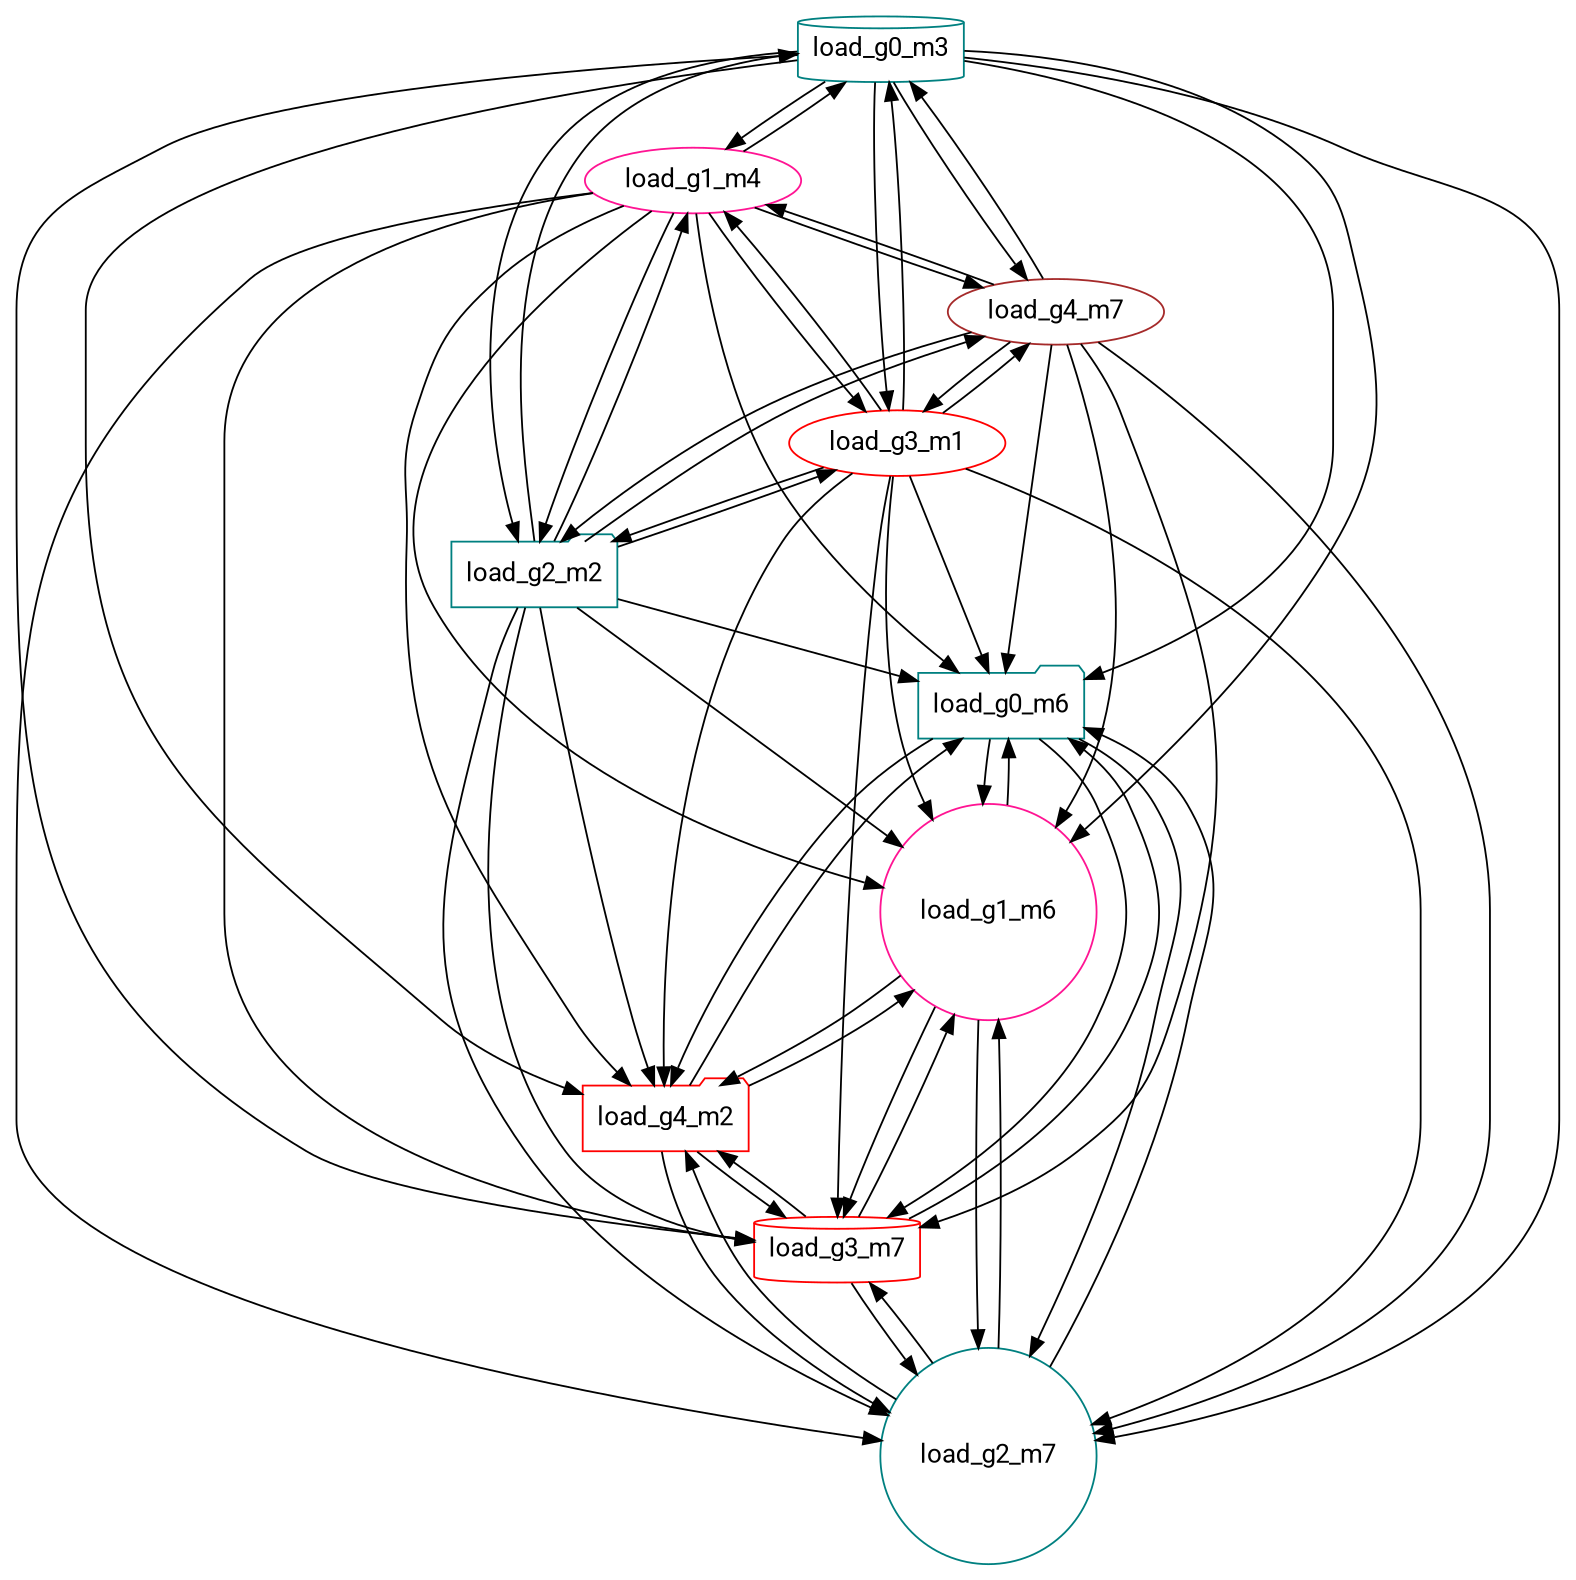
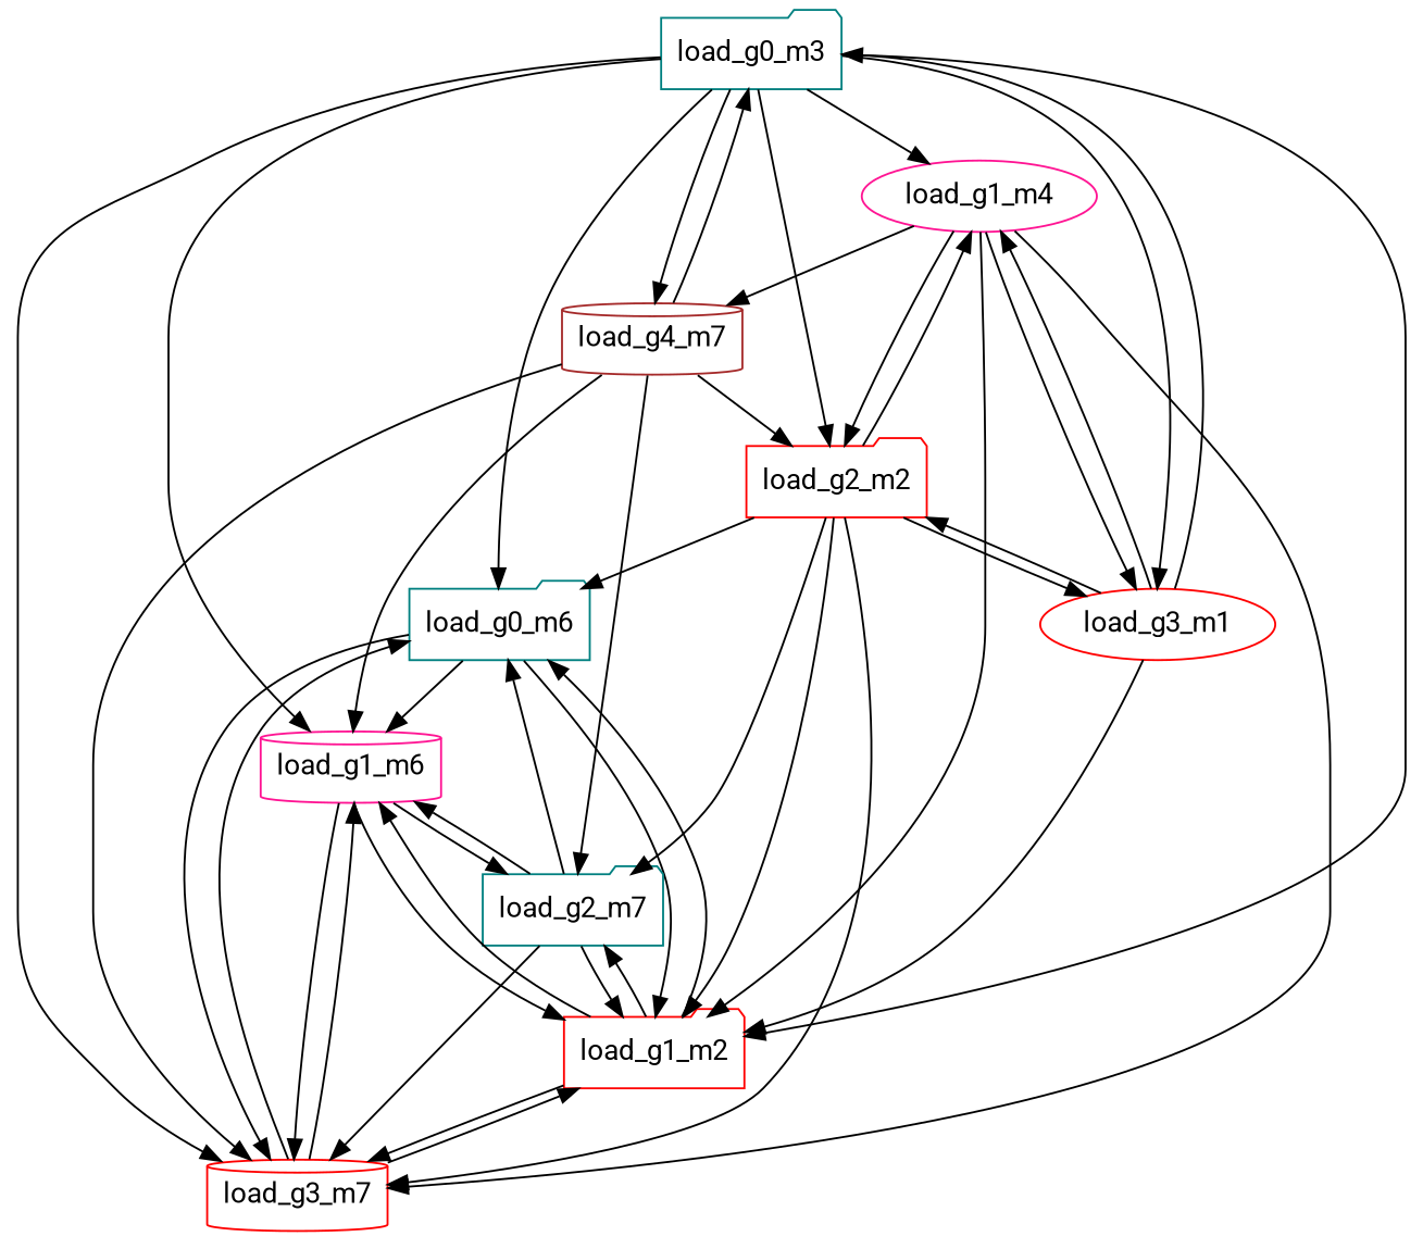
  digraph {
    fontname=Roboto
    node [color=teal fontname=Roboto shape=folder]
    edge [fontname=Roboto]
    load_g0_m6
-   load_g0_m3 [shape=cylinder]
+   load_g0_m3
    load_g1_m4 [color=deeppink shape=ellipse]
-   load_g1_m6 [color=deeppink shape=circle]
-   load_g2_m2
-   load_g2_m7 [shape=circle]
+   load_g1_m6 [color=deeppink shape=cylinder]
+   load_g2_m2 [color=red]
+   load_g2_m7
    load_g3_m1 [color=red shape=ellipse]
    load_g3_m7 [color=red shape=cylinder]
-   load_g4_m2 [color=red]
-   load_g4_m7 [color=brown shape=ellipse]
+   load_g4_m2 [color=red label=load_g1_m2]
+   load_g4_m7 [color=brown shape=cylinder]
    load_g0_m6 -> load_g1_m6
-   load_g0_m6 -> load_g2_m7
    load_g0_m6 -> load_g3_m7
    load_g0_m6 -> load_g4_m2
    load_g0_m3 -> load_g0_m6
    load_g0_m3 -> load_g1_m4
    load_g0_m3 -> load_g1_m6
    load_g0_m3 -> load_g2_m2
-   load_g0_m3 -> load_g2_m7
    load_g0_m3 -> load_g3_m1
    load_g0_m3 -> load_g3_m7
    load_g0_m3 -> load_g4_m2
    load_g0_m3 -> load_g4_m7
-   load_g1_m4 -> load_g0_m6
-   load_g1_m4 -> load_g0_m3
-   load_g1_m4 -> load_g1_m6
    load_g1_m4 -> load_g2_m2
-   load_g1_m4 -> load_g2_m7
    load_g1_m4 -> load_g3_m1
    load_g1_m4 -> load_g3_m7
    load_g1_m4 -> load_g4_m2
    load_g1_m4 -> load_g4_m7
-   load_g1_m6 -> load_g0_m6
    load_g1_m6 -> load_g2_m7
    load_g1_m6 -> load_g3_m7
    load_g1_m6 -> load_g4_m2
    load_g2_m2 -> load_g0_m6
-   load_g2_m2 -> load_g0_m3
    load_g2_m2 -> load_g1_m4
-   load_g2_m2 -> load_g1_m6
    load_g2_m2 -> load_g2_m7
    load_g2_m2 -> load_g3_m1
    load_g2_m2 -> load_g3_m7
    load_g2_m2 -> load_g4_m2
-   load_g2_m2 -> load_g4_m7
    load_g2_m7 -> load_g0_m6
    load_g2_m7 -> load_g1_m6
    load_g2_m7 -> load_g3_m7
    load_g2_m7 -> load_g4_m2
-   load_g3_m1 -> load_g0_m6
    load_g3_m1 -> load_g0_m3
    load_g3_m1 -> load_g1_m4
-   load_g3_m1 -> load_g1_m6
    load_g3_m1 -> load_g2_m2
-   load_g3_m1 -> load_g2_m7
-   load_g3_m1 -> load_g3_m7
    load_g3_m1 -> load_g4_m2
-   load_g3_m1 -> load_g4_m7
    load_g3_m7 -> load_g0_m6
    load_g3_m7 -> load_g1_m6
-   load_g3_m7 -> load_g2_m7
    load_g3_m7 -> load_g4_m2
    load_g4_m2 -> load_g0_m6
    load_g4_m2 -> load_g1_m6
    load_g4_m2 -> load_g2_m7
    load_g4_m2 -> load_g3_m7
-   load_g4_m7 -> load_g0_m6
    load_g4_m7 -> load_g0_m3
-   load_g4_m7 -> load_g1_m4
    load_g4_m7 -> load_g1_m6
    load_g4_m7 -> load_g2_m2
    load_g4_m7 -> load_g2_m7
-   load_g4_m7 -> load_g3_m1
    load_g4_m7 -> load_g3_m7
  }
